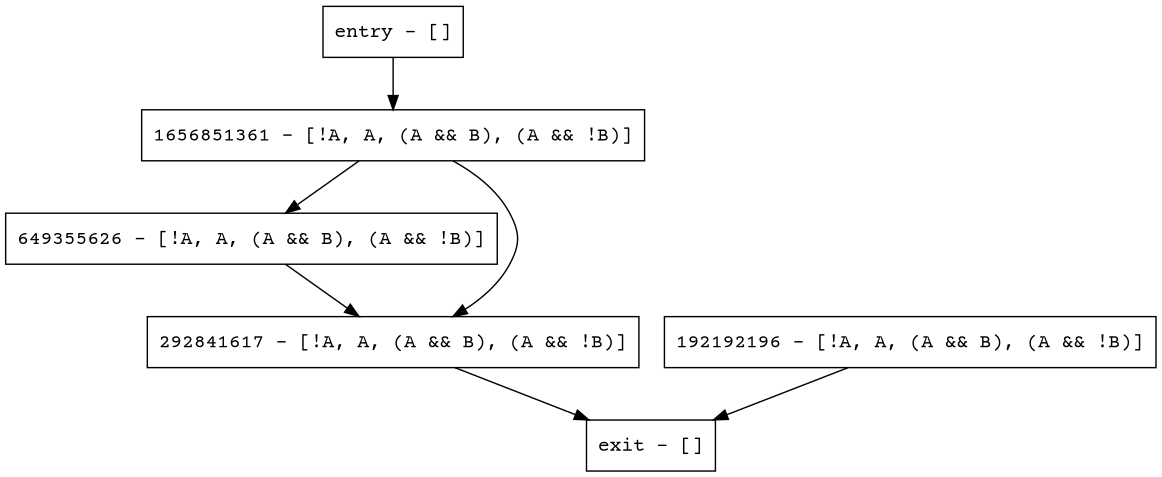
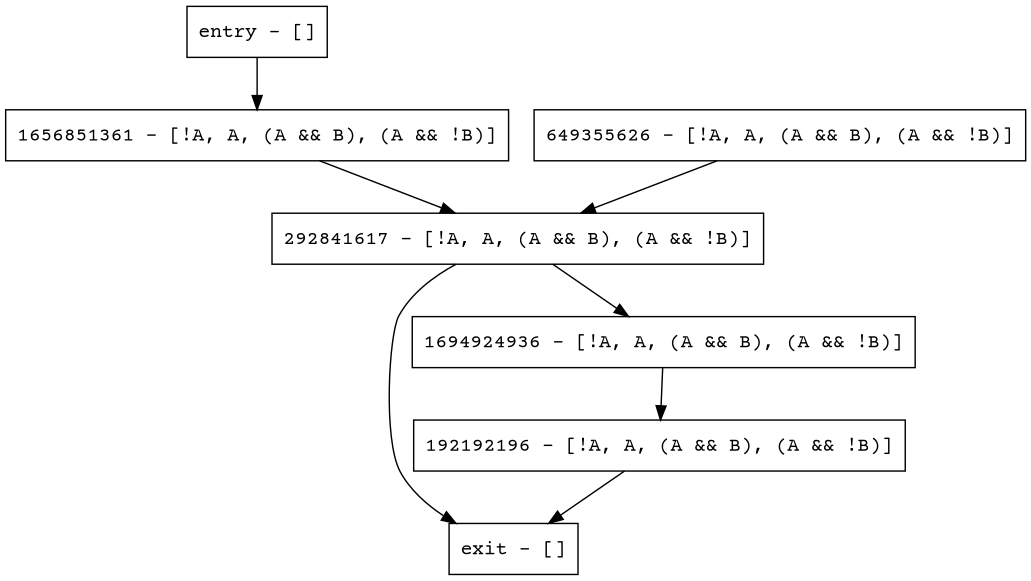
  digraph {
    fontname="Courier Prime"
    node [fontname="Courier Prime" shape=record]
    edge [fontname="Courier Prime"]
    n1 [label="entry - []"]
    n2 [label="1656851361 - [!A, A, (A && B), (A && !B)]"]
    n3 [label="649355626 - [!A, A, (A && B), (A && !B)]"]
    n4 [label="292841617 - [!A, A, (A && B), (A && !B)]"]
    n5 [label="exit - []"]
+   n6 [label="1694924936 - [!A, A, (A && B), (A && !B)]"]
    n7 [label="192192196 - [!A, A, (A && B), (A && !B)]"]
    n1 -> n2
-   n2 -> n3
    n2 -> n4
    n3 -> n4
    n4 -> n5
+   n4 -> n6
+   n6 -> n7
    n7 -> n5
  }
